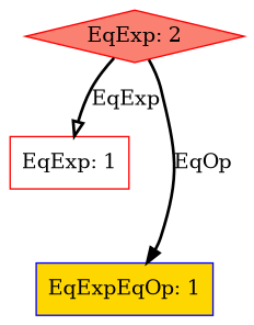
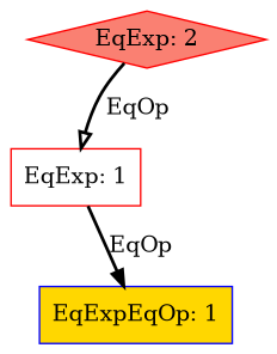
  digraph {
    node [color=red shape=box style=filled]
    edge [style=bold]
    n1 [fillcolor=salmon label="EqExp: 2" shape=diamond]
    n2 [fillcolor=white label="EqExp: 1"]
    n3 [color=blue fillcolor=gold label="EqExpEqOp: 1"]
-   n1 -> n2 [arrowhead=onormal label=EqExp]
-   n1 -> n3 [arrowhead=normal label=EqOp]
+   n1 -> n2 [arrowhead=onormal label=EqOp]
+   n2 -> n3 [arrowhead=normal label=EqOp]
  }
